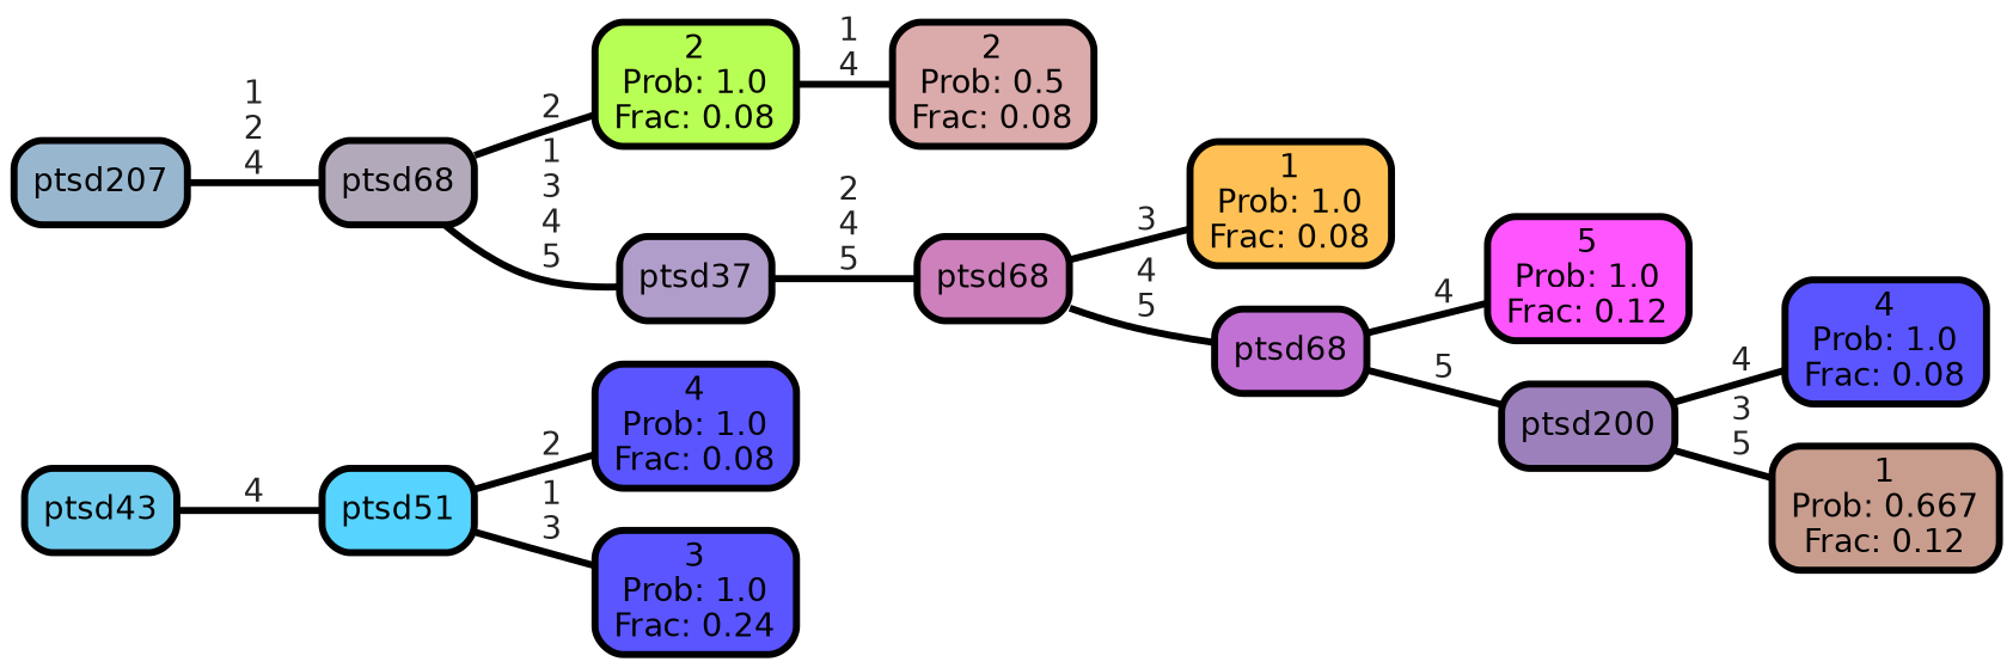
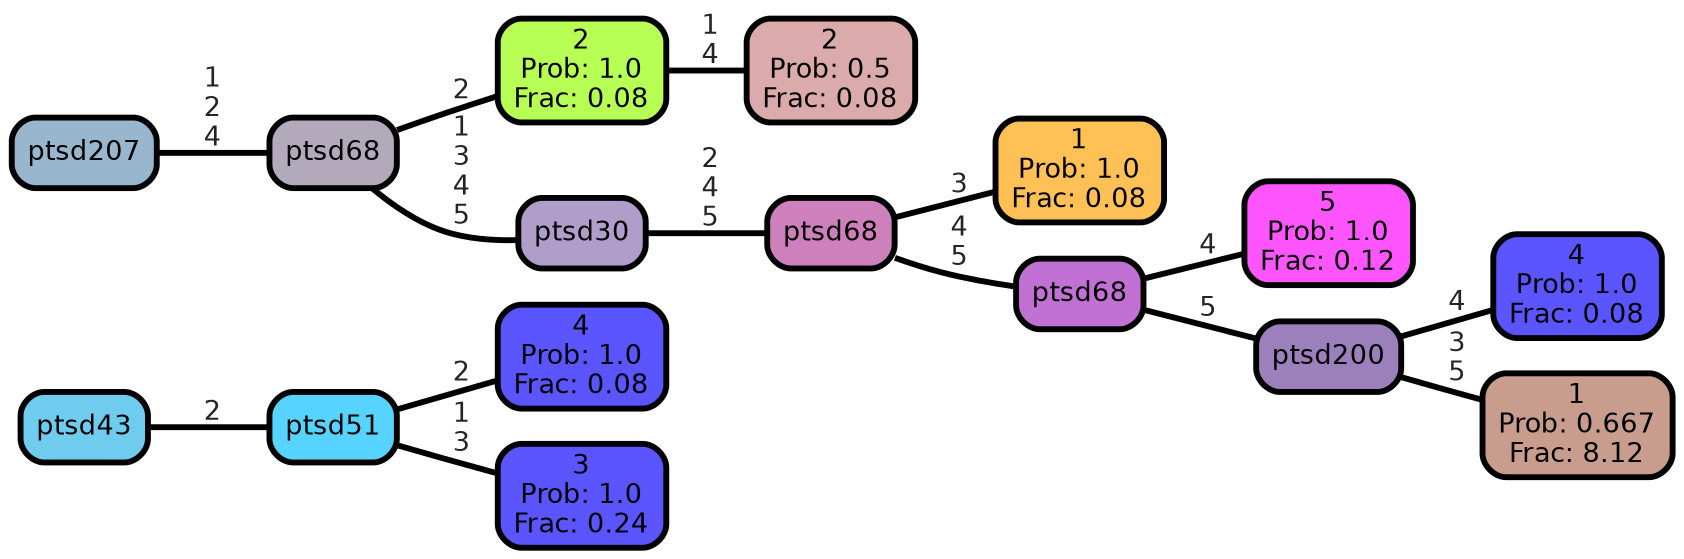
  graph {
    rankdir=LR
    ranksep="0 equally"
    splines=straight
    node [color=black fillcolor="#5a55ff" fontcolor=black fontname=helvetica penwidth=3 shape=box style="filled, rounded"]
    edge [color=black fontcolor=grey14 fontname=helvetica fontweight=bold penwidth=3]
    n1 [label="4\nProb: 1.0\nFrac: 0.08"]
    n2 [fillcolor="#56d4ff" label=ptsd51]
    n3 [label="3\nProb: 1.0\nFrac: 0.24"]
    n4 [fillcolor="#70ccee" label=ptsd43]
    n5 [fillcolor="#dbaaaa" label="2\nProb: 0.5\nFrac: 0.08"]
    n6 [fillcolor="#98b7cf" label=ptsd207]
    n7 [fillcolor="#b2aabb" label=ptsd68]
    n8 [fillcolor="#b8ff55" label="2\nProb: 1.0\nFrac: 0.08"]
-   n9 [fillcolor="#b19dca" label=ptsd37]
+   n9 [fillcolor="#b19dca" label=ptsd30]
    n10 [fillcolor="#cd80bb" label=ptsd68]
    n11 [fillcolor="#ffc155" label="1\nProb: 1.0\nFrac: 0.08"]
    n12 [fillcolor="#c170d4" label=ptsd68]
    n13 [fillcolor="#ff55ff" label="5\nProb: 1.0\nFrac: 0.12"]
    n14 [fillcolor="#9c80bb" label=ptsd200]
    n15 [label="4\nProb: 1.0\nFrac: 0.08"]
-   n16 [fillcolor="#c89d8d" label="1\nProb: 0.667\nFrac: 0.12"]
+   n16 [fillcolor="#c89d8d" label="1\nProb: 0.667\nFrac: 8.12"]
    subgraph sub_1 {
      rank=same
    }
    n2 -- n1 [label=" 2"]
    n2 -- n3 [label=" 1\n 3"]
-   n4 -- n2 [label=" 4"]
+   n4 -- n2 [label=" 2"]
    n6 -- n7 [label=" 1\n 2\n 4"]
    n7 -- n8 [label=" 2"]
    n7 -- n9 [label=" 1\n 3\n 4\n 5"]
    n8 -- n5 [label=" 1\n 4"]
    n9 -- n10 [label=" 2\n 4\n 5"]
    n10 -- n11 [label=" 3"]
    n10 -- n12 [label=" 4\n 5"]
    n12 -- n13 [label=" 4"]
    n12 -- n14 [label=" 5"]
    n14 -- n15 [label=" 4"]
    n14 -- n16 [label=" 3\n 5"]
  }
